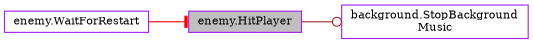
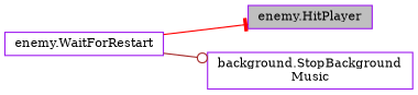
  digraph {
    fontname="DejaVu Serif"
    rankdir=LR
    node [color=purple fillcolor=white fontname="DejaVu Serif" fontsize=10 shape=record style=filled]
    edge [fontname="DejaVu Serif" fontsize=10 labelfontname=Helvetica labelfontsize=10 style=solid]
    n1 [fillcolor=grey75 fontcolor=black height=0.2 label="enemy.HitPlayer" width=0.4]
    n2 [height=0.2 label="background.StopBackground\lMusic" width=0.4]
    n3 [height=0.2 label="enemy.WaitForRestart" width=0.4]
-   n1 -> n2 [arrowhead=odot color=brown]
+   n3 -> n2 [arrowhead=odot color=brown]
    n3 -> n1 [arrowhead=tee color=red]
  }
